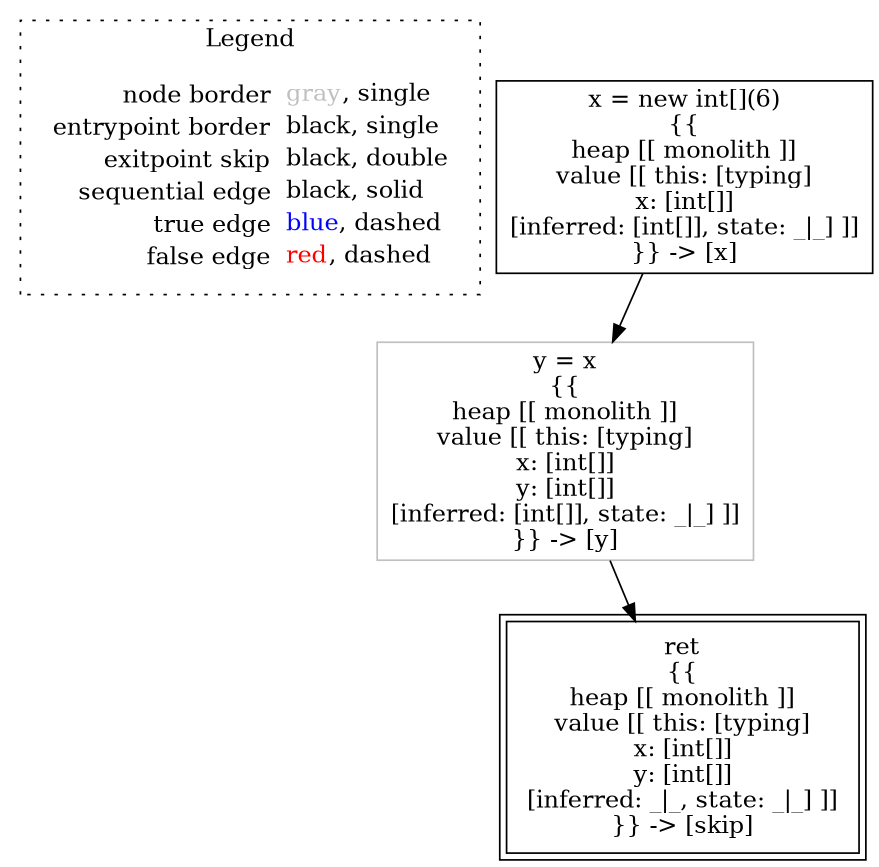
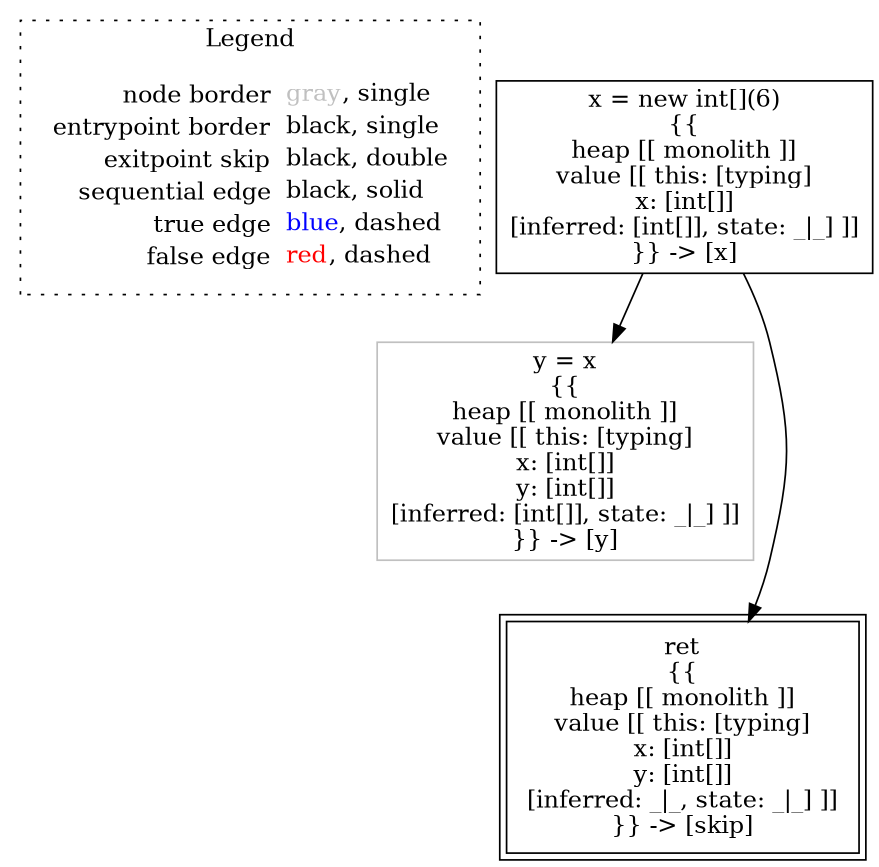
  digraph {
    node [shape=rect color=black]
    edge [color=black]
    n1 [label=<<table border="0" cellpadding="2" cellspacing="0" cellborder="0"><tr><td align="right">node border&nbsp;</td><td align="left"><font color="gray">gray</font>, single</td></tr><tr><td align="right">entrypoint border&nbsp;</td><td align="left"><font color="black">black</font>, single</td></tr><tr><td align="right">exitpoint skip&nbsp;</td><td align="left"><font color="black">black</font>, double</td></tr><tr><td align="right">sequential edge&nbsp;</td><td align="left"><font color="black">black</font>, solid</td></tr><tr><td align="right">true edge&nbsp;</td><td align="left"><font color="blue">blue</font>, dashed</td></tr><tr><td align="right">false edge&nbsp;</td><td align="left"><font color="red">red</font>, dashed</td></tr></table>> shape=plaintext color=""]
    n2 [label=<x = new int[](6)<BR/>{{<BR/>heap [[ monolith ]]<BR/>value [[ this: [typing]<BR/>x: [int[]]<BR/>[inferred: [int[]], state: _|_] ]]<BR/>}} -&gt; [x]>]
    n3 [color=gray label=<y = x<BR/>{{<BR/>heap [[ monolith ]]<BR/>value [[ this: [typing]<BR/>x: [int[]]<BR/>y: [int[]]<BR/>[inferred: [int[]], state: _|_] ]]<BR/>}} -&gt; [y]>]
    n4 [label=<ret<BR/>{{<BR/>heap [[ monolith ]]<BR/>value [[ this: [typing]<BR/>x: [int[]]<BR/>y: [int[]]<BR/>[inferred: _|_, state: _|_] ]]<BR/>}} -&gt; [skip]> peripheries=2]
    subgraph cluster_1 {
      label=Legend
      style=dotted
      n1
    }
    n2 -> n3
-   n3 -> n4
+   n2 -> n4
  }
